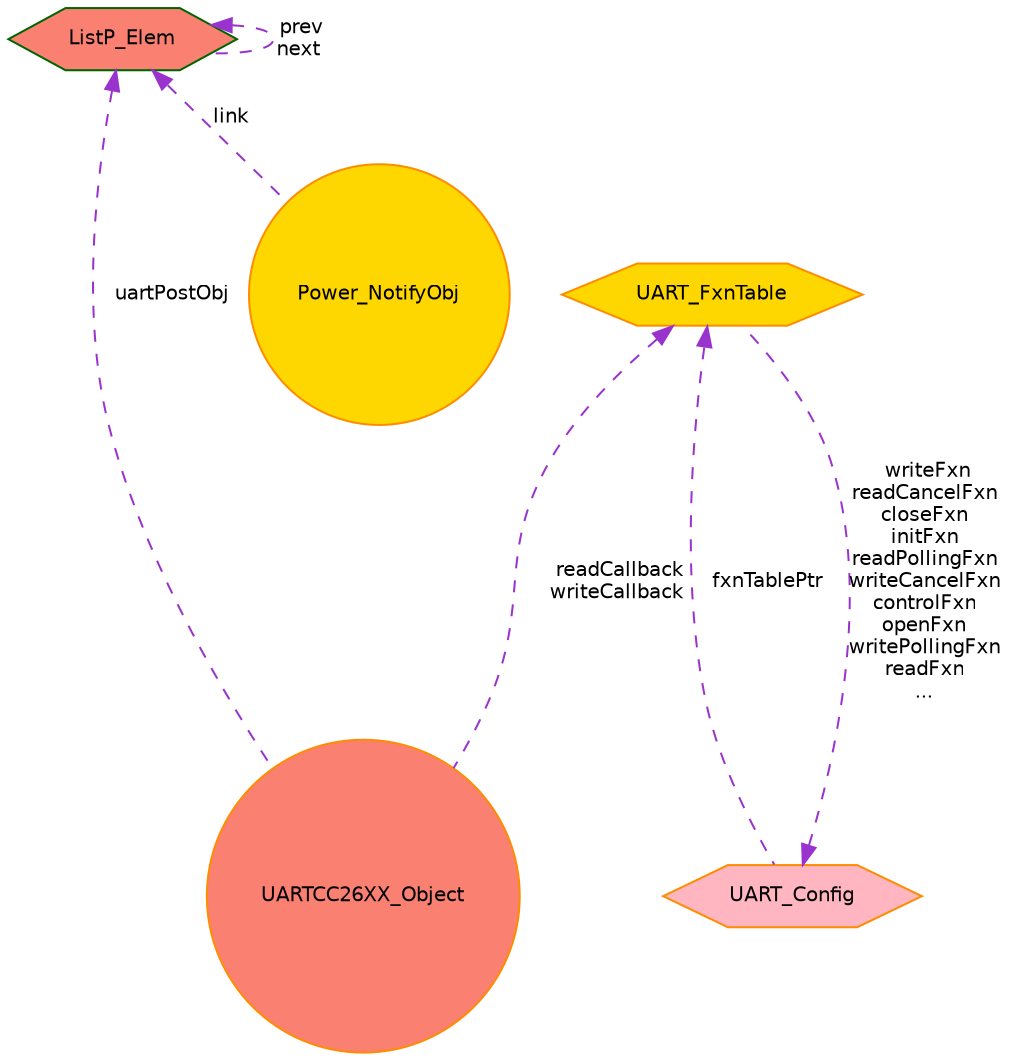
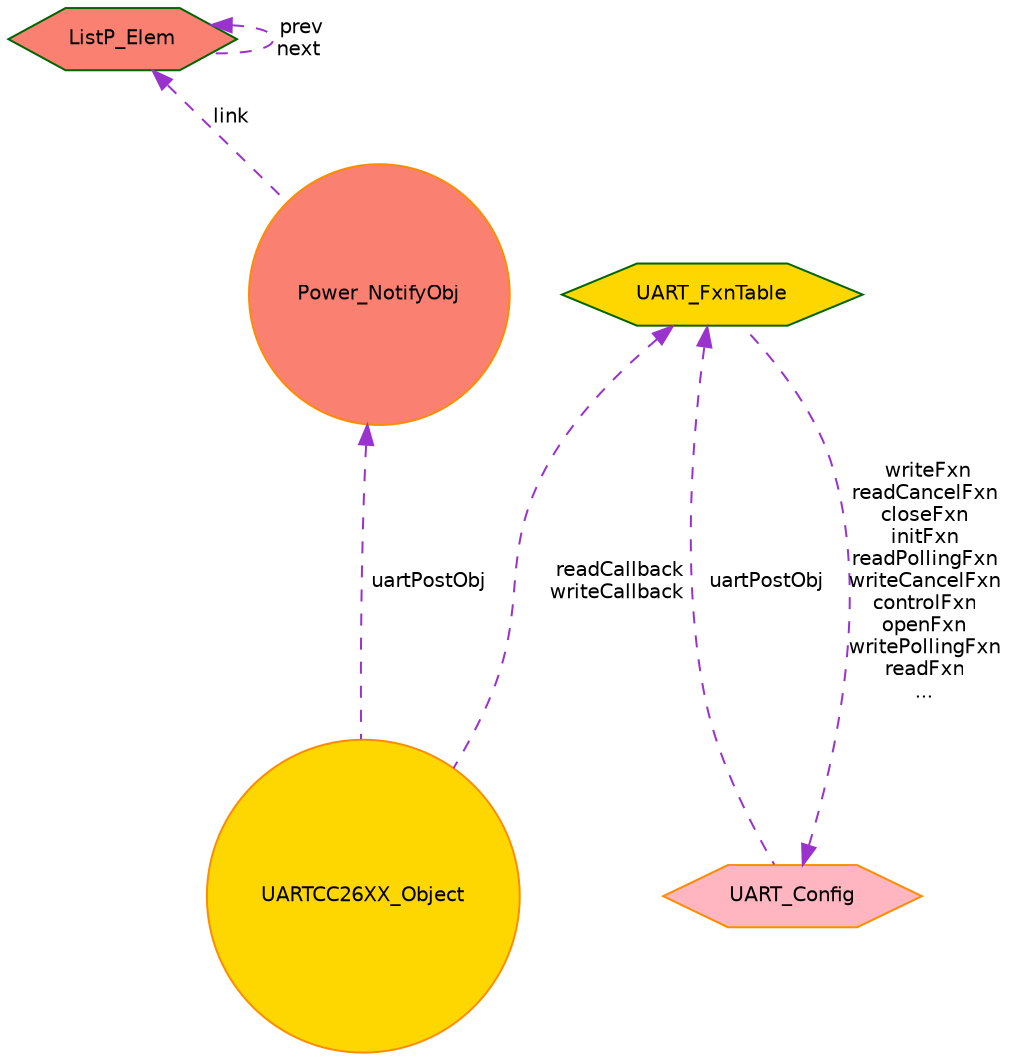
  digraph {
    node [color=darkorange fillcolor=gold fontname=Helvetica fontsize=10 shape=hexagon style=filled]
    edge [color=darkorchid3 dir=back fontname=Helvetica fontsize=10 labelfontname=Helvetica labelfontsize=10 style=dashed]
-   n1 [fillcolor=salmon fontcolor=black height=0.2 label=UARTCC26XX_Object shape=circle width=0.4]
-   n2 [height=0.2 label=Power_NotifyObj shape=circle width=0.4]
+   n1 [fontcolor=black height=0.2 label=UARTCC26XX_Object shape=circle width=0.4]
+   n2 [fillcolor=salmon height=0.2 label=Power_NotifyObj shape=circle width=0.4]
    n3 [color=darkgreen fillcolor=salmon height=0.2 label=ListP_Elem width=0.4]
    n4 [fillcolor=lightpink height=0.2 label=UART_Config width=0.4]
-   n5 [height=0.2 label=UART_FxnTable width=0.4]
-   n3 -> n1 [label=" uartPostObj"]
+   n5 [color=darkgreen height=0.2 label=UART_FxnTable width=0.4]
+   n2 -> n1 [label=" uartPostObj"]
    n3 -> n2 [label=" link"]
    n3 -> n3 [label=" prev\nnext"]
    n4 -> n5 [label=" writeFxn\nreadCancelFxn\ncloseFxn\ninitFxn\nreadPollingFxn\nwriteCancelFxn\ncontrolFxn\nopenFxn\nwritePollingFxn\nreadFxn\n..."]
    n5 -> n1 [label=" readCallback\nwriteCallback"]
-   n5 -> n4 [label=" fxnTablePtr"]
+   n5 -> n4 [label=" uartPostObj"]
  }
